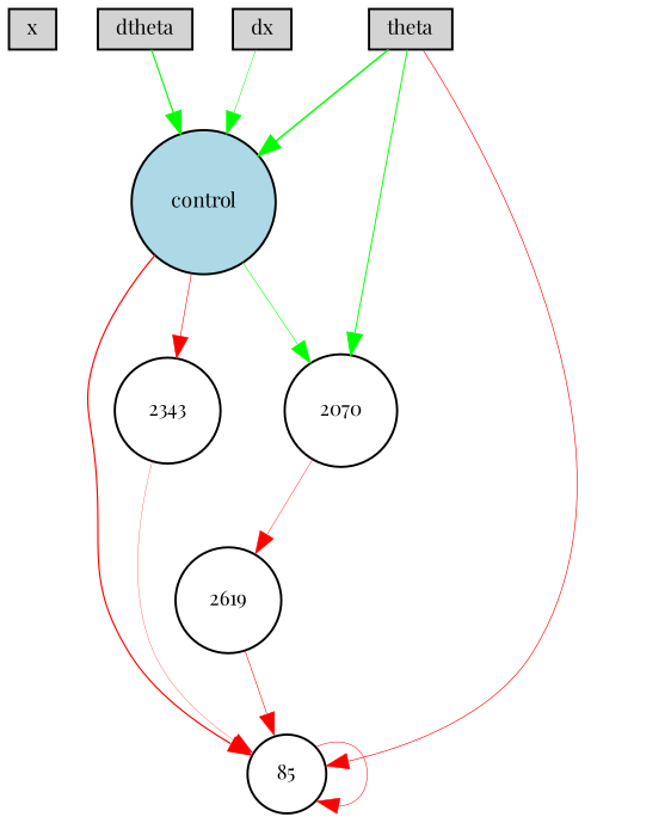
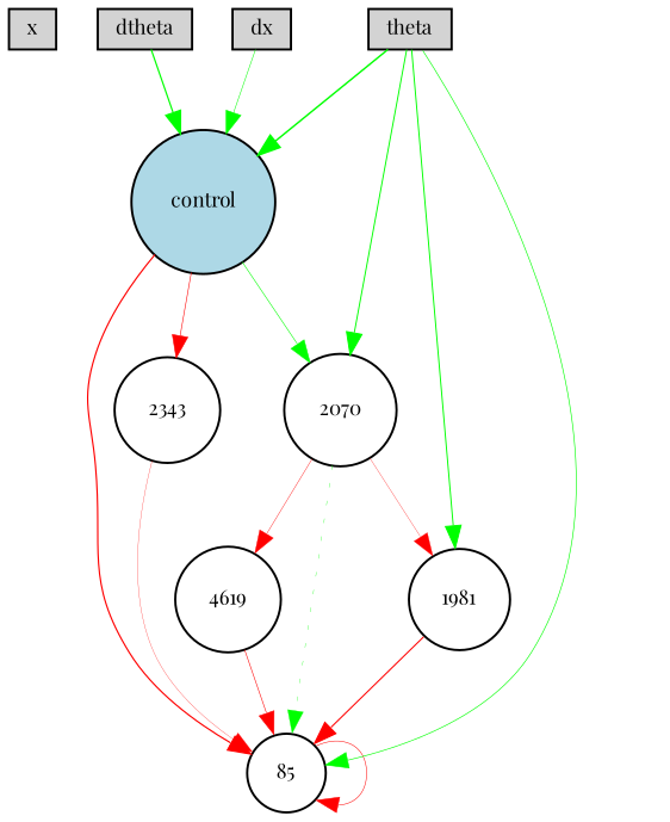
  digraph {
    fontname="Playfair Display"
    node [fillcolor=white fontname="Playfair Display" fontsize=9 shape=circle style=filled]
    edge [color=red fontname="Playfair Display" style=solid]
    x [fillcolor=lightgray height=0.2 shape=box width=0.2]
    dx [fillcolor=lightgray height=0.2 shape=box width=0.2]
    control [fillcolor=lightblue height=0.2 width=0.2]
    85 [height=0.2 width=0.2]
    2070 [height=0.2 width=0.2]
    2343 [height=0.2 width=0.2]
    theta [fillcolor=lightgray height=0.2 shape=box width=0.2]
-   2619 [height=0.2 width=0.2]
+   1981 [height=0.2 width=0.2]
+   2619 [height=0.2 width=0.2 label=4619]
    dtheta [fillcolor=lightgray height=0.2 shape=box width=0.2]
    dx -> control [color=green penwidth=0.2576608295016437]
    control -> 85 [penwidth=0.5959915383907644]
    control -> 2070 [color=green penwidth=0.28603781541821727]
    control -> 2343 [penwidth=0.29156901355425935]
    85 -> 85 [penwidth=0.26038629614625186]
+   2070 -> 85 [color=green penwidth=0.15921443592969386 style=dotted]
+   2070 -> 1981 [penwidth=0.14823301979661424]
    2070 -> 2619 [penwidth=0.19747271483971807]
    2343 -> 85 [penwidth=0.1358410886237269]
    theta -> control [color=green penwidth=0.7329481554120846]
-   theta -> 85 [penwidth=0.31916755409981246]
+   theta -> 85 [color=green penwidth=0.31916755409981246]
    theta -> 2070 [color=green penwidth=0.4906566003997581]
+   theta -> 1981 [color=green penwidth=0.49537012912979694]
+   1981 -> 85 [penwidth=0.5393786919278392]
    2619 -> 85 [penwidth=0.2788426142651924]
    dtheta -> control [color=green penwidth=0.6129927190033938]
  }
